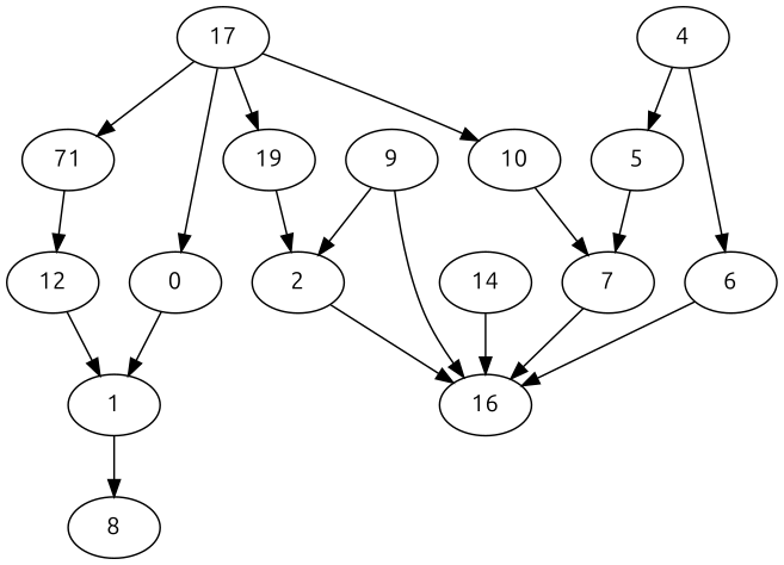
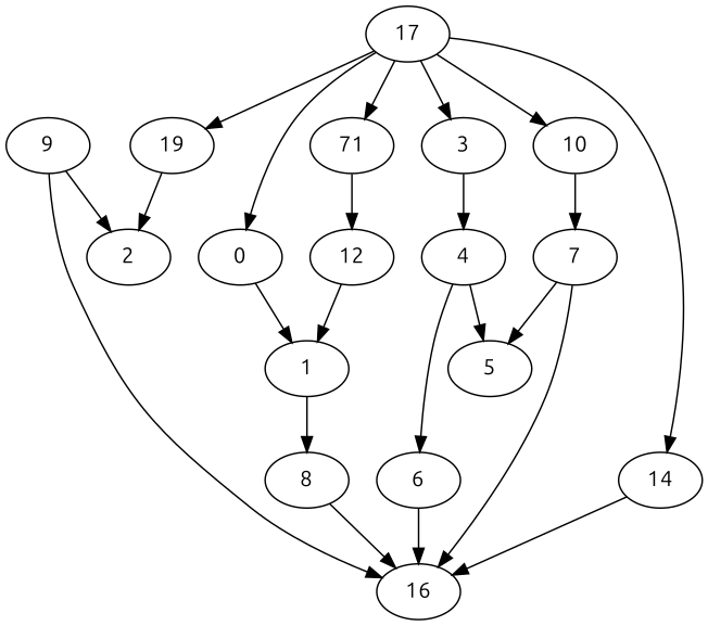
  digraph {
    fontname=Ubuntu
    node [Weight=0 fontname=Ubuntu]
    edge [Weight=0 fontname=Ubuntu]
    0 [Weight=20]
    1 [Weight=30]
    8 [Weight=24]
    16
    2 [Weight=32]
    9 [Weight=36]
+   3 [Weight=46]
    4 [Weight=26]
    5 [Weight=52]
    6 [Weight=15]
    7 [Weight=73]
    10 [Weight=14]
    n13 [Weight=36 label=71]
    12 [Weight=86]
    n15 [Weight=27 label=19]
    14 [Weight=25]
    n17 [label=17]
    0 -> 1 [Weight=32]
    1 -> 8 [Weight=42]
-   2 -> 16
+   8 -> 16
    9 -> 16
    9 -> 2 [Weight=24]
+   3 -> 4 [Weight=15]
    4 -> 5 [Weight=12]
    4 -> 6 [Weight=14]
-   5 -> 7 [Weight=12]
+   7 -> 5 [Weight=12]
    6 -> 16
    7 -> 16
    10 -> 7
    n13 -> 12 [Weight=64]
    12 -> 1 [Weight=24]
    n15 -> 2 [Weight=56]
    14 -> 16
    n17 -> 0
+   n17 -> 3
    n17 -> 10
    n17 -> n13
    n17 -> n15
+   n17 -> 14
  }
